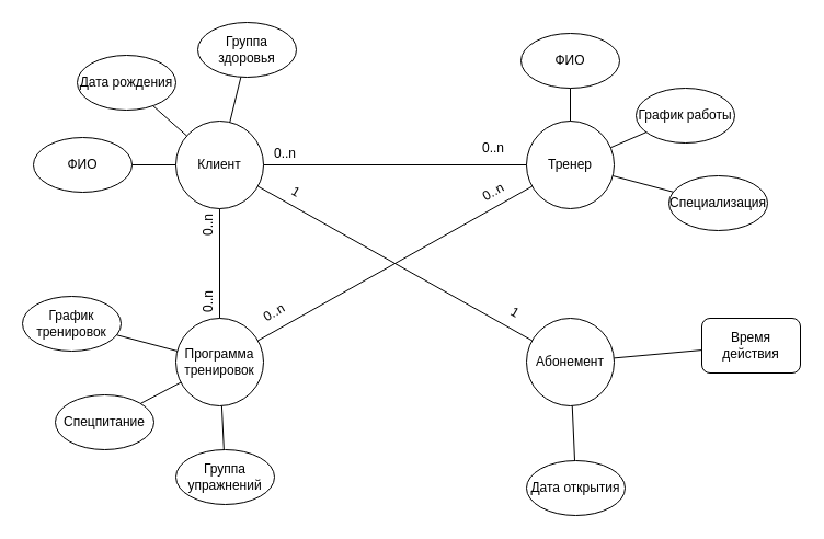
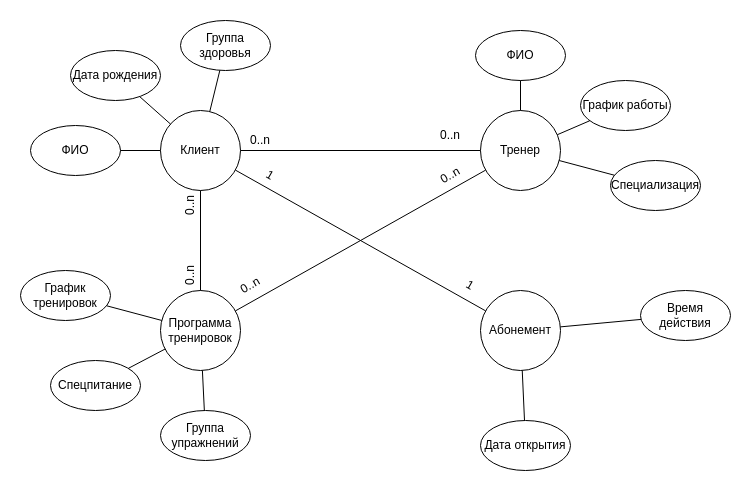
  <mxCell id="0" />
  <mxCell id="1" parent="0" />
  <mxCell id="2" value="Клиент" style="ellipse;whiteSpace=wrap;html=1;aspect=fixed;" vertex="1" parent="1"><mxGeometry x="160" y="110" width="80" height="80" as="geometry" /></mxCell>
  <mxCell id="3" value="Тренер" style="ellipse;whiteSpace=wrap;html=1;aspect=fixed;" vertex="1" parent="1"><mxGeometry x="480" y="110" width="80" height="80" as="geometry" /></mxCell>
  <mxCell id="4" value="Программа тренировок" style="ellipse;whiteSpace=wrap;html=1;aspect=fixed;" vertex="1" parent="1"><mxGeometry x="160" y="290" width="80" height="80" as="geometry" /></mxCell>
  <mxCell id="5" value="Абонемент" style="ellipse;whiteSpace=wrap;html=1;aspect=fixed;" vertex="1" parent="1"><mxGeometry x="480" y="290" width="80" height="80" as="geometry" /></mxCell>
  <mxCell id="6" value="ФИО" style="ellipse;whiteSpace=wrap;html=1;" vertex="1" parent="1"><mxGeometry x="30" y="125" width="90" height="50" as="geometry" /></mxCell>
  <mxCell id="7" value="Дата рождения" style="ellipse;whiteSpace=wrap;html=1;" vertex="1" parent="1"><mxGeometry x="70" y="50" width="90" height="50" as="geometry" /></mxCell>
  <mxCell id="8" value="Группа здоровья" style="ellipse;whiteSpace=wrap;html=1;" vertex="1" parent="1"><mxGeometry x="180" y="20" width="90" height="50" as="geometry" /></mxCell>
  <mxCell id="9" value="Специализация" style="ellipse;whiteSpace=wrap;html=1;" vertex="1" parent="1"><mxGeometry x="610" y="160" width="90" height="50" as="geometry" /></mxCell>
  <mxCell id="10" value="График работы" style="ellipse;whiteSpace=wrap;html=1;" vertex="1" parent="1"><mxGeometry x="580" y="80" width="90" height="50" as="geometry" /></mxCell>
  <mxCell id="11" value="ФИО" style="ellipse;whiteSpace=wrap;html=1;" vertex="1" parent="1"><mxGeometry x="475" y="30" width="90" height="50" as="geometry" /></mxCell>
  <mxCell id="12" value="График тренировок" style="ellipse;whiteSpace=wrap;html=1;" vertex="1" parent="1"><mxGeometry x="20" y="270" width="90" height="50" as="geometry" /></mxCell>
  <mxCell id="13" value="Спецпитание" style="ellipse;whiteSpace=wrap;html=1;" vertex="1" parent="1"><mxGeometry x="50" y="360" width="90" height="50" as="geometry" /></mxCell>
  <mxCell id="14" value="Группа упражнений" style="ellipse;whiteSpace=wrap;html=1;" vertex="1" parent="1"><mxGeometry x="160" y="410" width="90" height="50" as="geometry" /></mxCell>
  <mxCell id="15" value="Дата открытия" style="ellipse;whiteSpace=wrap;html=1;" vertex="1" parent="1"><mxGeometry x="480" y="420" width="90" height="50" as="geometry" /></mxCell>
- <mxCell id="16" value="Время действия" style="whiteSpace=wrap;html=1;rounded=1;" vertex="1" parent="1"><mxGeometry x="640" y="290" width="90" height="50" as="geometry" /></mxCell>
+ <mxCell id="16" value="Время действия" style="ellipse;whiteSpace=wrap;html=1;" vertex="1" parent="1"><mxGeometry x="640" y="290" width="90" height="50" as="geometry" /></mxCell>
  <mxCell id="17" value="" style="endArrow=none;html=1;rounded=0;" edge="1" parent="1" source="2" target="3"><mxGeometry width="50" height="50" relative="1" as="geometry"><mxPoint x="390" y="240" as="sourcePoint" /><mxPoint x="440" y="190" as="targetPoint" /></mxGeometry></mxCell>
  <mxCell id="18" value="" style="endArrow=none;html=1;rounded=0;" edge="1" parent="1" source="2" target="4"><mxGeometry width="50" height="50" relative="1" as="geometry"><mxPoint x="390" y="240" as="sourcePoint" /><mxPoint x="440" y="190" as="targetPoint" /></mxGeometry></mxCell>
  <mxCell id="19" value="" style="endArrow=none;html=1;rounded=0;" edge="1" parent="1" source="2" target="5"><mxGeometry width="50" height="50" relative="1" as="geometry"><mxPoint x="390" y="240" as="sourcePoint" /><mxPoint x="440" y="190" as="targetPoint" /></mxGeometry></mxCell>
  <mxCell id="20" value="" style="endArrow=none;html=1;rounded=0;" edge="1" parent="1" source="4" target="3"><mxGeometry width="50" height="50" relative="1" as="geometry"><mxPoint x="390" y="240" as="sourcePoint" /><mxPoint x="440" y="190" as="targetPoint" /></mxGeometry></mxCell>
  <mxCell id="21" value="" style="endArrow=none;html=1;rounded=0;" edge="1" parent="1" source="6" target="2"><mxGeometry width="50" height="50" relative="1" as="geometry"><mxPoint x="390" y="240" as="sourcePoint" /><mxPoint x="190" y="170" as="targetPoint" /></mxGeometry></mxCell>
  <mxCell id="22" value="" style="endArrow=none;html=1;rounded=0;" edge="1" parent="1" source="7" target="2"><mxGeometry width="50" height="50" relative="1" as="geometry"><mxPoint x="390" y="240" as="sourcePoint" /><mxPoint x="440" y="190" as="targetPoint" /></mxGeometry></mxCell>
  <mxCell id="23" value="" style="endArrow=none;html=1;rounded=0;" edge="1" parent="1" source="8" target="2"><mxGeometry width="50" height="50" relative="1" as="geometry"><mxPoint x="390" y="240" as="sourcePoint" /><mxPoint x="440" y="190" as="targetPoint" /></mxGeometry></mxCell>
  <mxCell id="24" value="" style="endArrow=none;html=1;rounded=0;" edge="1" parent="1" source="11" target="3"><mxGeometry width="50" height="50" relative="1" as="geometry"><mxPoint x="390" y="240" as="sourcePoint" /><mxPoint x="440" y="190" as="targetPoint" /></mxGeometry></mxCell>
  <mxCell id="25" value="" style="endArrow=none;html=1;rounded=0;" edge="1" parent="1" source="10" target="3"><mxGeometry width="50" height="50" relative="1" as="geometry"><mxPoint x="390" y="240" as="sourcePoint" /><mxPoint x="440" y="190" as="targetPoint" /></mxGeometry></mxCell>
  <mxCell id="26" value="" style="endArrow=none;html=1;rounded=0;" edge="1" parent="1" source="9" target="3"><mxGeometry width="50" height="50" relative="1" as="geometry"><mxPoint x="390" y="240" as="sourcePoint" /><mxPoint x="440" y="190" as="targetPoint" /></mxGeometry></mxCell>
  <mxCell id="27" value="" style="endArrow=none;html=1;rounded=0;" edge="1" parent="1" source="16" target="5"><mxGeometry width="50" height="50" relative="1" as="geometry"><mxPoint x="390" y="240" as="sourcePoint" /><mxPoint x="440" y="190" as="targetPoint" /></mxGeometry></mxCell>
  <mxCell id="28" value="" style="endArrow=none;html=1;rounded=0;" edge="1" parent="1" source="15" target="5"><mxGeometry width="50" height="50" relative="1" as="geometry"><mxPoint x="410" y="260" as="sourcePoint" /><mxPoint x="460" y="210" as="targetPoint" /></mxGeometry></mxCell>
  <mxCell id="29" value="" style="endArrow=none;html=1;rounded=0;" edge="1" parent="1" source="14" target="4"><mxGeometry width="50" height="50" relative="1" as="geometry"><mxPoint x="420" y="270" as="sourcePoint" /><mxPoint x="470" y="220" as="targetPoint" /></mxGeometry></mxCell>
  <mxCell id="30" value="" style="endArrow=none;html=1;rounded=0;" edge="1" parent="1" source="13" target="4"><mxGeometry width="50" height="50" relative="1" as="geometry"><mxPoint x="430" y="280" as="sourcePoint" /><mxPoint x="480" y="230" as="targetPoint" /></mxGeometry></mxCell>
  <mxCell id="31" value="" style="endArrow=none;html=1;rounded=0;" edge="1" parent="1" source="12" target="4"><mxGeometry width="50" height="50" relative="1" as="geometry"><mxPoint x="440" y="290" as="sourcePoint" /><mxPoint x="490" y="240" as="targetPoint" /></mxGeometry></mxCell>
  <mxCell id="32" value="0..n" style="text;html=1;strokeColor=none;fillColor=none;align=center;verticalAlign=middle;whiteSpace=wrap;rounded=0;" vertex="1" parent="1"><mxGeometry x="230" y="125" width="60" height="30" as="geometry" /></mxCell>
  <mxCell id="33" value="0..n" style="text;html=1;strokeColor=none;fillColor=none;align=center;verticalAlign=middle;whiteSpace=wrap;rounded=0;" vertex="1" parent="1"><mxGeometry x="420" y="120" width="60" height="30" as="geometry" /></mxCell>
  <mxCell id="34" value="0..n" style="text;html=1;strokeColor=none;fillColor=none;align=center;verticalAlign=middle;whiteSpace=wrap;rounded=0;rotation=-30;" vertex="1" parent="1"><mxGeometry x="220" y="270" width="60" height="30" as="geometry" /></mxCell>
  <mxCell id="35" value="1" style="text;html=1;strokeColor=none;fillColor=none;align=center;verticalAlign=middle;whiteSpace=wrap;rounded=0;rotation=30;" vertex="1" parent="1"><mxGeometry x="440" y="270" width="60" height="30" as="geometry" /></mxCell>
  <mxCell id="36" value="1" style="text;html=1;strokeColor=none;fillColor=none;align=center;verticalAlign=middle;whiteSpace=wrap;rounded=0;rotation=30;" vertex="1" parent="1"><mxGeometry x="240" y="160" width="60" height="30" as="geometry" /></mxCell>
  <mxCell id="37" value="0..n" style="text;html=1;strokeColor=none;fillColor=none;align=center;verticalAlign=middle;whiteSpace=wrap;rounded=0;rotation=-90;" vertex="1" parent="1"><mxGeometry x="160" y="260" width="60" height="30" as="geometry" /></mxCell>
  <mxCell id="38" value="0..n" style="text;html=1;strokeColor=none;fillColor=none;align=center;verticalAlign=middle;whiteSpace=wrap;rounded=0;rotation=-90;" vertex="1" parent="1"><mxGeometry x="160" y="190" width="60" height="30" as="geometry" /></mxCell>
  <mxCell id="39" value="0..n" style="text;html=1;strokeColor=none;fillColor=none;align=center;verticalAlign=middle;whiteSpace=wrap;rounded=0;rotation=-30;" vertex="1" parent="1"><mxGeometry x="420" y="160" width="60" height="30" as="geometry" /></mxCell>
